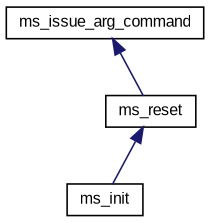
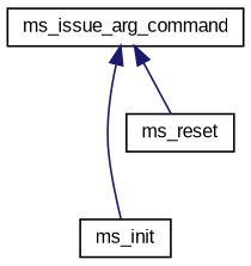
  digraph {
    fontname="Liberation Sans"
    rankdir=TB
    node [color=black fillcolor=white fontname="Liberation Sans" fontsize=10 shape=record style=filled]
    edge [color=midnightblue dir=back fontname="Liberation Sans" fontsize=10 labelfontname=Helvetica labelfontsize=10 style=solid]
    n1 [height=0.2 label=ms_issue_arg_command width=0.4]
    n2 [height=0.2 label=ms_init width=0.4]
    n3 [height=0.2 label=ms_reset width=0.4]
-   n3 -> n2
+   n1 -> n2
    n1 -> n3
  }
